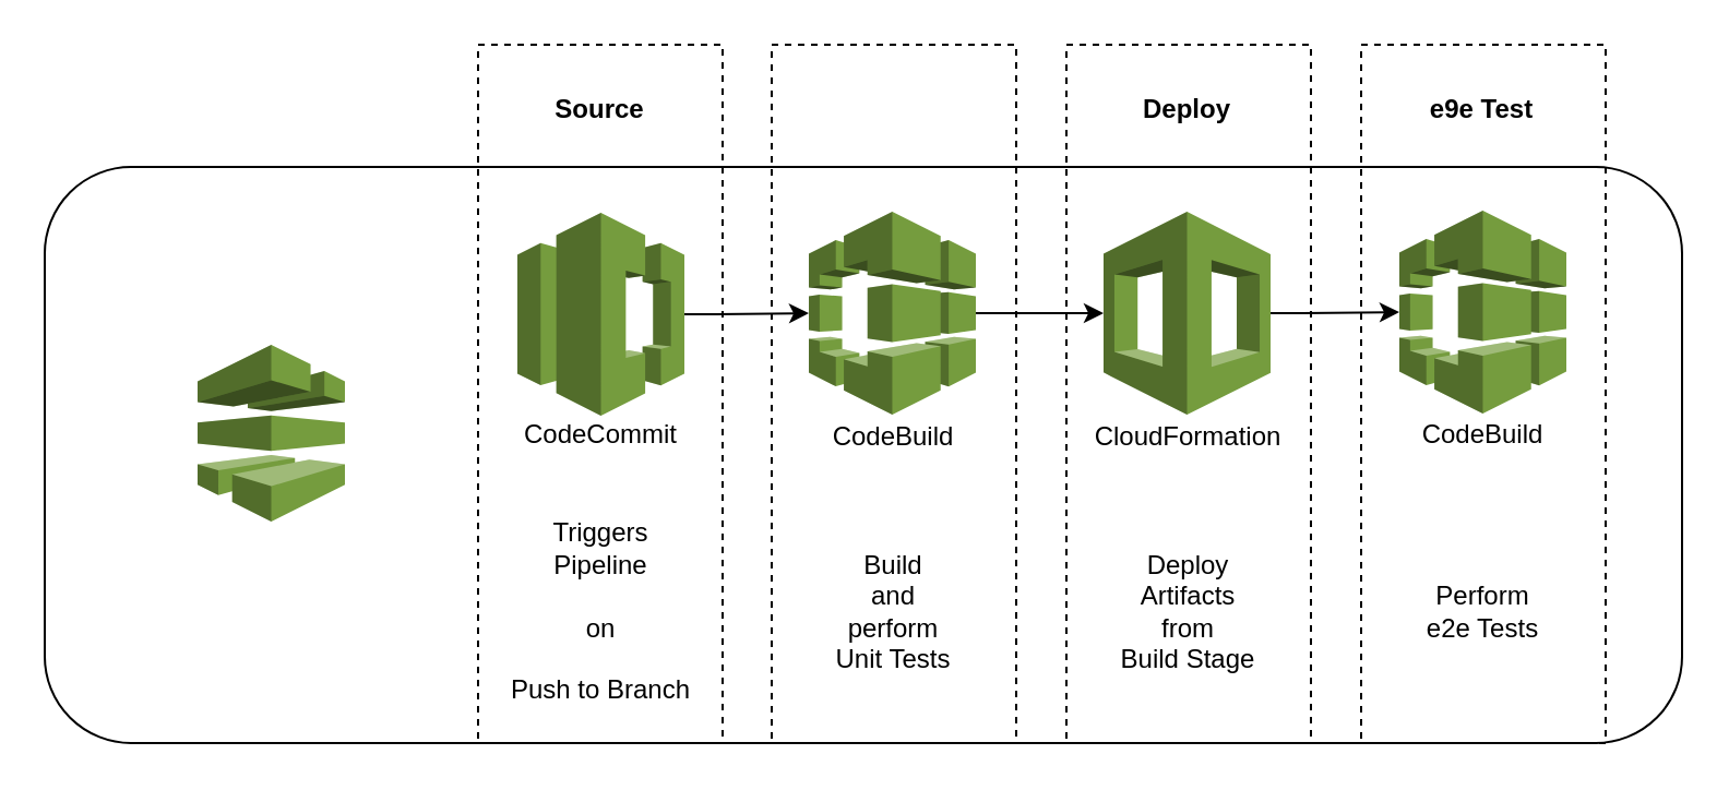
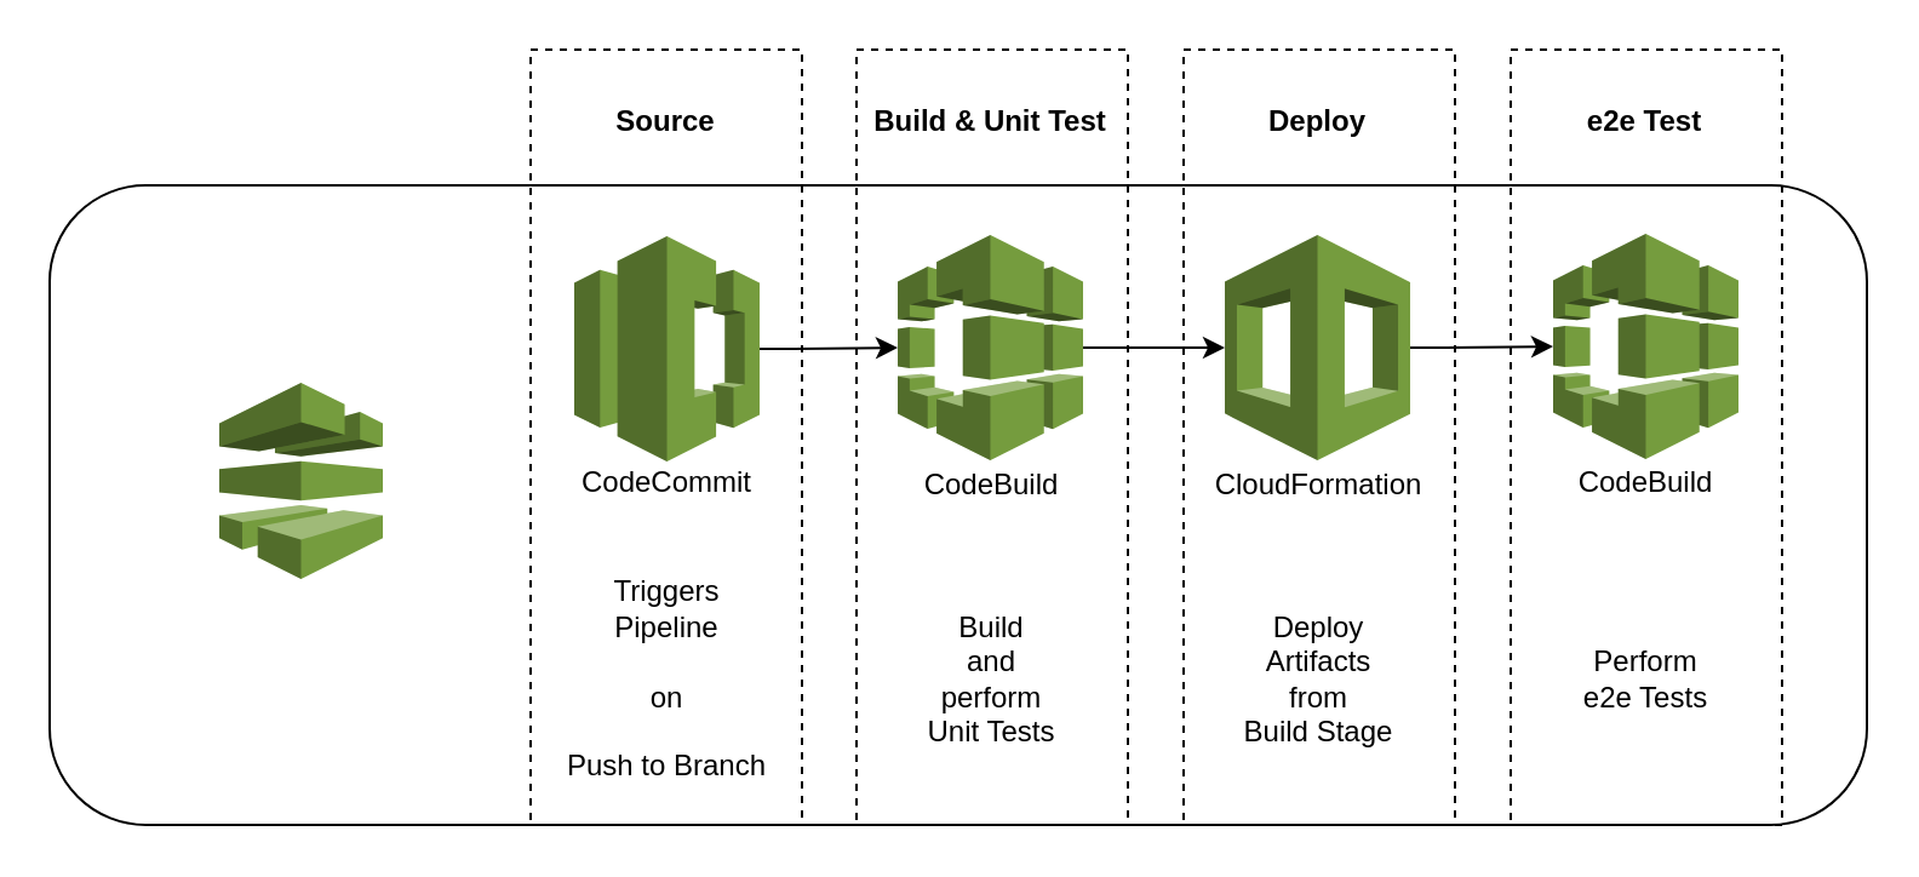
  <mxCell id="0" />
  <mxCell id="1" parent="0" />
  <mxCell id="2" value="" style="rounded=1;whiteSpace=wrap;html=1;" vertex="1" parent="1"><mxGeometry x="20" y="76" width="750" height="264" as="geometry" /></mxCell>
  <mxCell id="3" value="" style="group" vertex="1" connectable="0" parent="1"><mxGeometry x="370" y="96.5" width="76.5" height="113" as="geometry" /></mxCell>
  <mxCell id="4" value="" style="outlineConnect=0;dashed=0;verticalLabelPosition=bottom;verticalAlign=top;align=center;html=1;shape=mxgraph.aws3.codebuild;fillColor=#759C3E;gradientColor=none;" vertex="1" parent="3"><mxGeometry width="76.5" height="93" as="geometry" /></mxCell>
  <mxCell id="5" value="CodeBuild" style="text;html=1;strokeColor=none;fillColor=none;align=center;verticalAlign=middle;whiteSpace=wrap;rounded=0;" vertex="1" parent="3"><mxGeometry x="18.5" y="93" width="40" height="20" as="geometry" /></mxCell>
  <mxCell id="6" style="edgeStyle=orthogonalEdgeStyle;rounded=0;orthogonalLoop=1;jettySize=auto;html=1;exitX=1;exitY=0.5;exitDx=0;exitDy=0;exitPerimeter=0;curved=1;" edge="1" parent="1" source="34" target="4"><mxGeometry relative="1" as="geometry" /></mxCell>
  <mxCell id="7" style="edgeStyle=orthogonalEdgeStyle;rounded=0;orthogonalLoop=1;jettySize=auto;html=1;exitX=1;exitY=0.5;exitDx=0;exitDy=0;exitPerimeter=0;" edge="1" parent="1" source="4" target="22"><mxGeometry relative="1" as="geometry" /></mxCell>
  <mxCell id="8" style="edgeStyle=orthogonalEdgeStyle;rounded=0;orthogonalLoop=1;jettySize=auto;html=1;exitX=1;exitY=0.5;exitDx=0;exitDy=0;exitPerimeter=0;curved=1;" edge="1" parent="1" source="22" target="29"><mxGeometry relative="1" as="geometry" /></mxCell>
  <mxCell id="9" value="" style="group" vertex="1" connectable="0" parent="1"><mxGeometry x="353" y="20" width="112" height="320" as="geometry" /></mxCell>
  <mxCell id="10" value="" style="rounded=0;whiteSpace=wrap;html=1;fillColor=none;dashed=1;" vertex="1" parent="9"><mxGeometry width="112" height="320" as="geometry" /></mxCell>
+ <mxCell id="11" value="Build &amp;amp; Unit Test" style="text;html=1;strokeColor=none;fillColor=none;align=center;verticalAlign=middle;whiteSpace=wrap;rounded=0;dashed=1;fontStyle=1" vertex="1" parent="9"><mxGeometry x="1" y="20" width="109" height="20" as="geometry" /></mxCell>
  <mxCell id="12" value="Build&lt;br&gt;and&lt;br&gt;perform&lt;br&gt;Unit Tests" style="text;html=1;strokeColor=none;fillColor=none;align=center;verticalAlign=middle;whiteSpace=wrap;rounded=0;dashed=1;fontStyle=0" vertex="1" parent="9"><mxGeometry x="10.5" y="220" width="90" height="80" as="geometry" /></mxCell>
  <mxCell id="13" value="" style="group" vertex="1" connectable="0" parent="1"><mxGeometry x="218.5" y="20" width="112" height="320" as="geometry" /></mxCell>
  <mxCell id="14" value="" style="rounded=0;whiteSpace=wrap;html=1;fillColor=none;dashed=1;" vertex="1" parent="13"><mxGeometry width="112" height="320" as="geometry" /></mxCell>
  <mxCell id="15" value="Source" style="text;html=1;strokeColor=none;fillColor=none;align=center;verticalAlign=middle;whiteSpace=wrap;rounded=0;dashed=1;fontStyle=1" vertex="1" parent="13"><mxGeometry x="11" y="20" width="89" height="20" as="geometry" /></mxCell>
  <mxCell id="16" value="Triggers Pipeline&lt;br&gt;&lt;br&gt;on&lt;br&gt;&lt;br&gt;Push to Branch" style="text;html=1;strokeColor=none;fillColor=none;align=center;verticalAlign=middle;whiteSpace=wrap;rounded=0;dashed=1;fontStyle=0" vertex="1" parent="13"><mxGeometry x="11" y="220" width="90" height="80" as="geometry" /></mxCell>
  <mxCell id="17" value="" style="group" vertex="1" connectable="0" parent="1"><mxGeometry x="488" y="20" width="112" height="320" as="geometry" /></mxCell>
  <mxCell id="18" value="" style="rounded=0;whiteSpace=wrap;html=1;fillColor=none;dashed=1;" vertex="1" parent="17"><mxGeometry width="112" height="320" as="geometry" /></mxCell>
  <mxCell id="19" value="Deploy" style="text;html=1;strokeColor=none;fillColor=none;align=center;verticalAlign=middle;whiteSpace=wrap;rounded=0;dashed=1;fontStyle=1" vertex="1" parent="17"><mxGeometry x="11" y="20" width="89" height="20" as="geometry" /></mxCell>
  <mxCell id="20" value="Deploy&lt;br&gt;Artifacts&lt;br&gt;from&lt;br&gt;Build Stage" style="text;html=1;strokeColor=none;fillColor=none;align=center;verticalAlign=middle;whiteSpace=wrap;rounded=0;dashed=1;fontStyle=0" vertex="1" parent="17"><mxGeometry x="10.5" y="220" width="90" height="80" as="geometry" /></mxCell>
  <mxCell id="21" value="" style="group" vertex="1" connectable="0" parent="17"><mxGeometry x="17" y="76.5" width="76.5" height="113" as="geometry" /></mxCell>
  <mxCell id="22" value="" style="outlineConnect=0;dashed=0;verticalLabelPosition=bottom;verticalAlign=top;align=center;html=1;shape=mxgraph.aws3.cloudformation;fillColor=#759C3E;gradientColor=none;" vertex="1" parent="21"><mxGeometry width="76.5" height="93" as="geometry" /></mxCell>
  <mxCell id="23" value="CloudFormation" style="text;html=1;strokeColor=none;fillColor=none;align=center;verticalAlign=middle;whiteSpace=wrap;rounded=0;" vertex="1" parent="21"><mxGeometry x="18.5" y="93" width="40" height="20" as="geometry" /></mxCell>
  <mxCell id="24" value="" style="group" vertex="1" connectable="0" parent="1"><mxGeometry x="623" y="20" width="112" height="320" as="geometry" /></mxCell>
  <mxCell id="25" value="" style="rounded=0;whiteSpace=wrap;html=1;fillColor=none;dashed=1;" vertex="1" parent="24"><mxGeometry width="112" height="320" as="geometry" /></mxCell>
- <mxCell id="26" value="e9e Test" style="text;html=1;strokeColor=none;fillColor=none;align=center;verticalAlign=middle;whiteSpace=wrap;rounded=0;dashed=1;fontStyle=1" vertex="1" parent="24"><mxGeometry x="11" y="20" width="89" height="20" as="geometry" /></mxCell>
+ <mxCell id="26" value="e2e Test" style="text;html=1;strokeColor=none;fillColor=none;align=center;verticalAlign=middle;whiteSpace=wrap;rounded=0;dashed=1;fontStyle=1" vertex="1" parent="24"><mxGeometry x="11" y="20" width="89" height="20" as="geometry" /></mxCell>
  <mxCell id="27" value="Perform&lt;br&gt;e2e Tests" style="text;html=1;strokeColor=none;fillColor=none;align=center;verticalAlign=middle;whiteSpace=wrap;rounded=0;dashed=1;fontStyle=0" vertex="1" parent="24"><mxGeometry x="10.5" y="220" width="90" height="80" as="geometry" /></mxCell>
  <mxCell id="28" value="" style="group" vertex="1" connectable="0" parent="24"><mxGeometry x="17.5" y="76" width="76.5" height="113" as="geometry" /></mxCell>
  <mxCell id="29" value="" style="outlineConnect=0;dashed=0;verticalLabelPosition=bottom;verticalAlign=top;align=center;html=1;shape=mxgraph.aws3.codebuild;fillColor=#759C3E;gradientColor=none;" vertex="1" parent="28"><mxGeometry width="76.5" height="93" as="geometry" /></mxCell>
  <mxCell id="30" value="CodeBuild" style="text;html=1;strokeColor=none;fillColor=none;align=center;verticalAlign=middle;whiteSpace=wrap;rounded=0;" vertex="1" parent="28"><mxGeometry x="18.5" y="93" width="40" height="20" as="geometry" /></mxCell>
  <mxCell id="31" value="" style="group" vertex="1" connectable="0" parent="1"><mxGeometry x="90" y="157.5" width="67.5" height="101" as="geometry" /></mxCell>
  <mxCell id="32" value="" style="outlineConnect=0;dashed=0;verticalLabelPosition=bottom;verticalAlign=top;align=center;html=1;shape=mxgraph.aws3.codepipeline;fillColor=#759C3E;gradientColor=none;" vertex="1" parent="31"><mxGeometry width="67.5" height="81" as="geometry" /></mxCell>
  <mxCell id="33" value="" style="group" vertex="1" connectable="0" parent="1"><mxGeometry x="236.5" y="97" width="76.5" height="112" as="geometry" /></mxCell>
  <mxCell id="34" value="" style="outlineConnect=0;dashed=0;verticalLabelPosition=bottom;verticalAlign=top;align=center;html=1;shape=mxgraph.aws3.codecommit;fillColor=#759C3E;gradientColor=none;" vertex="1" parent="33"><mxGeometry width="76.5" height="93" as="geometry" /></mxCell>
  <mxCell id="35" value="CodeCommit" style="text;html=1;strokeColor=none;fillColor=none;align=center;verticalAlign=middle;whiteSpace=wrap;rounded=0;" vertex="1" parent="33"><mxGeometry x="18.5" y="92" width="40" height="20" as="geometry" /></mxCell>
